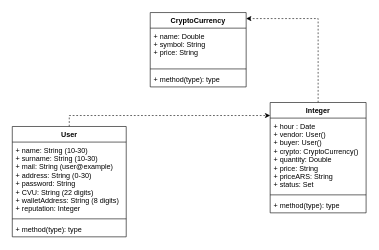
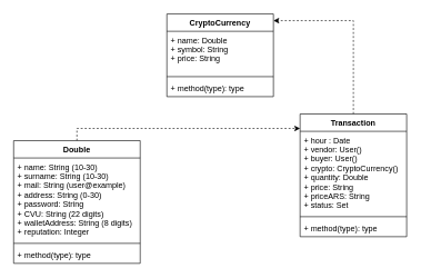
  <mxCell id="0" />
  <mxCell id="1" parent="0" />
  <mxCell id="2" style="edgeStyle=orthogonalEdgeStyle;rounded=0;orthogonalLoop=1;jettySize=auto;html=1;exitX=0.5;exitY=0;exitDx=0;exitDy=0;entryX=0;entryY=0.118;entryDx=0;entryDy=0;entryPerimeter=0;dashed=1;" edge="1" parent="1" source="3" target="12"><mxGeometry relative="1" as="geometry"><Array as="points"><mxPoint x="115" y="192" /></Array></mxGeometry></mxCell>
- <mxCell id="3" value="User" style="swimlane;fontStyle=1;align=center;verticalAlign=top;childLayout=stackLayout;horizontal=1;startSize=26;horizontalStack=0;resizeParent=1;resizeParentMax=0;resizeLast=0;collapsible=1;marginBottom=0;" vertex="1" parent="1"><mxGeometry x="20" y="210" width="190" height="184" as="geometry" /></mxCell>
+ <mxCell id="3" value="Double" style="swimlane;fontStyle=1;align=center;verticalAlign=top;childLayout=stackLayout;horizontal=1;startSize=26;horizontalStack=0;resizeParent=1;resizeParentMax=0;resizeLast=0;collapsible=1;marginBottom=0;" vertex="1" parent="1"><mxGeometry x="20" y="210" width="190" height="184" as="geometry" /></mxCell>
  <mxCell id="4" value="+ name: String (10-30)&#10;+ surname: String (10-30)&#10;+ mail: String (user@example)&#10;+ address: String (0-30)&#10;+ password: String &#10;+ CVU: String (22 digits)&#10;+ walletAddress: String (8 digits)&#10;+ reputation: Integer&#10;&#10;" style="text;strokeColor=none;fillColor=none;align=left;verticalAlign=top;spacingLeft=4;spacingRight=4;overflow=hidden;rotatable=0;points=[[0,0.5],[1,0.5]];portConstraint=eastwest;" vertex="1" parent="3"><mxGeometry y="26" width="190" height="124" as="geometry" /></mxCell>
  <mxCell id="5" value="" style="line;strokeWidth=1;fillColor=none;align=left;verticalAlign=middle;spacingTop=-1;spacingLeft=3;spacingRight=3;rotatable=0;labelPosition=right;points=[];portConstraint=eastwest;" vertex="1" parent="3"><mxGeometry y="150" width="190" height="8" as="geometry" /></mxCell>
  <mxCell id="6" value="+ method(type): type" style="text;strokeColor=none;fillColor=none;align=left;verticalAlign=top;spacingLeft=4;spacingRight=4;overflow=hidden;rotatable=0;points=[[0,0.5],[1,0.5]];portConstraint=eastwest;" vertex="1" parent="3"><mxGeometry y="158" width="190" height="26" as="geometry" /></mxCell>
  <mxCell id="7" value="CryptoCurrency" style="swimlane;fontStyle=1;align=center;verticalAlign=top;childLayout=stackLayout;horizontal=1;startSize=26;horizontalStack=0;resizeParent=1;resizeParentMax=0;resizeLast=0;collapsible=1;marginBottom=0;" vertex="1" parent="1"><mxGeometry x="250" y="20" width="160" height="124" as="geometry" /></mxCell>
  <mxCell id="8" value="+ name: Double&#10;+ symbol: String &#10;+ price: String&#10;" style="text;strokeColor=none;fillColor=none;align=left;verticalAlign=top;spacingLeft=4;spacingRight=4;overflow=hidden;rotatable=0;points=[[0,0.5],[1,0.5]];portConstraint=eastwest;" vertex="1" parent="7"><mxGeometry y="26" width="160" height="64" as="geometry" /></mxCell>
  <mxCell id="9" value="" style="line;strokeWidth=1;fillColor=none;align=left;verticalAlign=middle;spacingTop=-1;spacingLeft=3;spacingRight=3;rotatable=0;labelPosition=right;points=[];portConstraint=eastwest;" vertex="1" parent="7"><mxGeometry y="90" width="160" height="8" as="geometry" /></mxCell>
  <mxCell id="10" value="+ method(type): type" style="text;strokeColor=none;fillColor=none;align=left;verticalAlign=top;spacingLeft=4;spacingRight=4;overflow=hidden;rotatable=0;points=[[0,0.5],[1,0.5]];portConstraint=eastwest;" vertex="1" parent="7"><mxGeometry y="98" width="160" height="26" as="geometry" /></mxCell>
  <mxCell id="11" style="edgeStyle=orthogonalEdgeStyle;rounded=0;orthogonalLoop=1;jettySize=auto;html=1;exitX=0.5;exitY=0;exitDx=0;exitDy=0;entryX=1;entryY=0.081;entryDx=0;entryDy=0;entryPerimeter=0;dashed=1;" edge="1" parent="1" source="12" target="7"><mxGeometry relative="1" as="geometry" /></mxCell>
- <mxCell id="12" value="Integer" style="swimlane;fontStyle=1;align=center;verticalAlign=top;childLayout=stackLayout;horizontal=1;startSize=26;horizontalStack=0;resizeParent=1;resizeParentMax=0;resizeLast=0;collapsible=1;marginBottom=0;" vertex="1" parent="1"><mxGeometry x="450" y="170" width="160" height="184" as="geometry" /></mxCell>
+ <mxCell id="12" value="Transaction" style="swimlane;fontStyle=1;align=center;verticalAlign=top;childLayout=stackLayout;horizontal=1;startSize=26;horizontalStack=0;resizeParent=1;resizeParentMax=0;resizeLast=0;collapsible=1;marginBottom=0;" vertex="1" parent="1"><mxGeometry x="450" y="170" width="160" height="184" as="geometry" /></mxCell>
  <mxCell id="13" value="+ hour : Date&#10;+ vendor: User()&#10;+ buyer: User()&#10;+ crypto: CryptoCurrency()&#10;+ quantity: Double&#10;+ price: String&#10;+ priceARS: String&#10;+ status: Set" style="text;strokeColor=none;fillColor=none;align=left;verticalAlign=top;spacingLeft=4;spacingRight=4;overflow=hidden;rotatable=0;points=[[0,0.5],[1,0.5]];portConstraint=eastwest;" vertex="1" parent="12"><mxGeometry y="26" width="160" height="124" as="geometry" /></mxCell>
  <mxCell id="14" value="" style="line;strokeWidth=1;fillColor=none;align=left;verticalAlign=middle;spacingTop=-1;spacingLeft=3;spacingRight=3;rotatable=0;labelPosition=right;points=[];portConstraint=eastwest;" vertex="1" parent="12"><mxGeometry y="150" width="160" height="8" as="geometry" /></mxCell>
  <mxCell id="15" value="+ method(type): type" style="text;strokeColor=none;fillColor=none;align=left;verticalAlign=top;spacingLeft=4;spacingRight=4;overflow=hidden;rotatable=0;points=[[0,0.5],[1,0.5]];portConstraint=eastwest;" vertex="1" parent="12"><mxGeometry y="158" width="160" height="26" as="geometry" /></mxCell>
